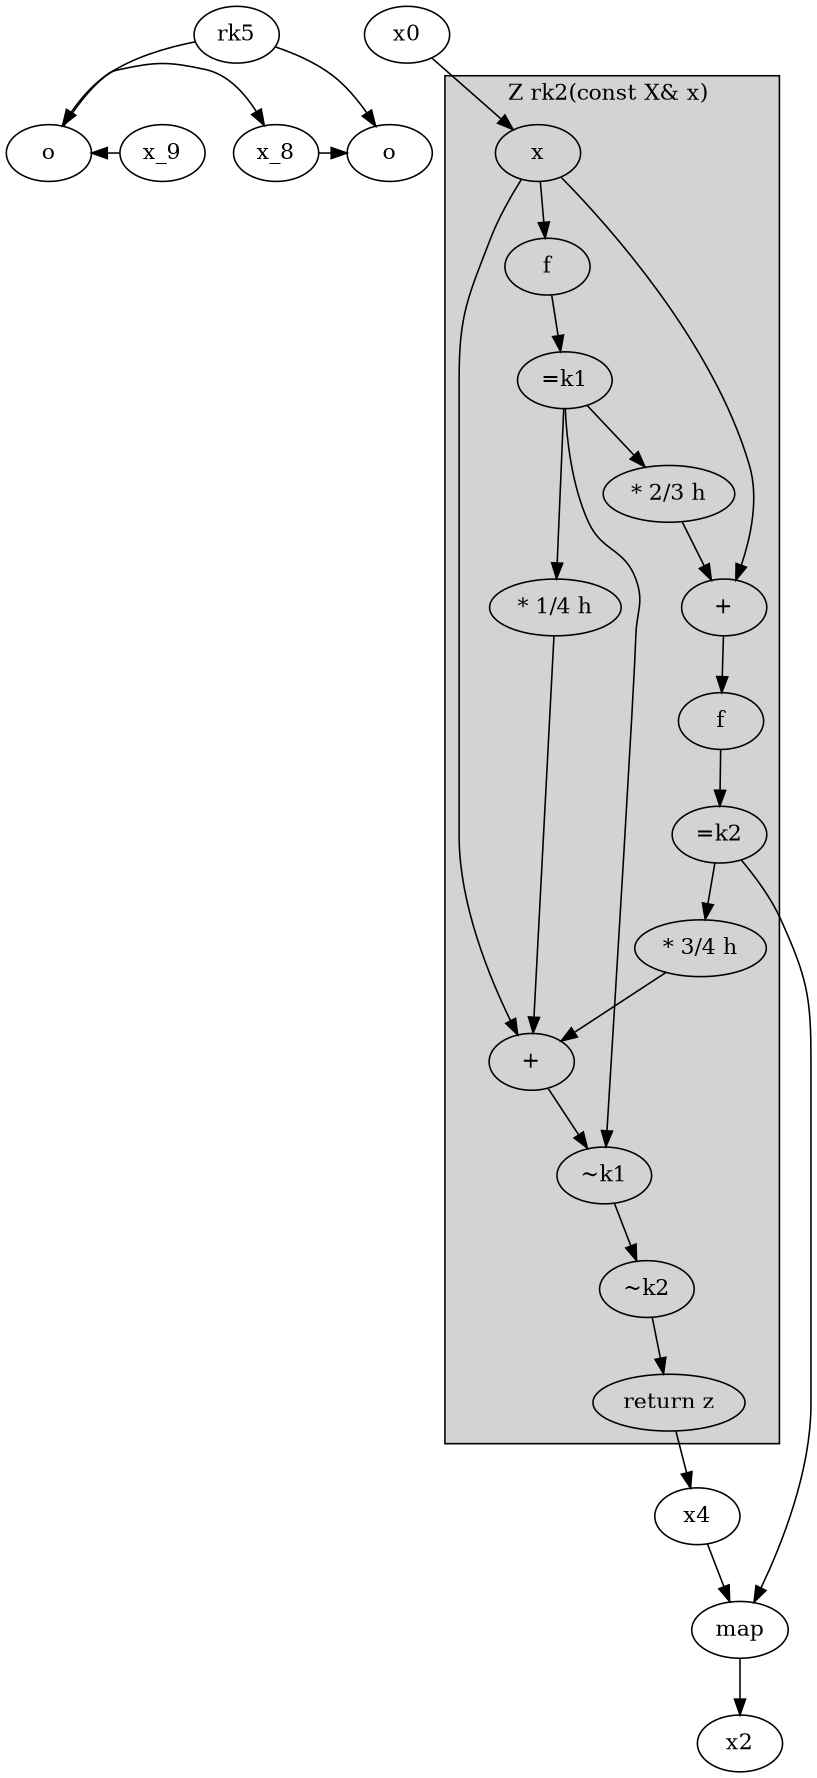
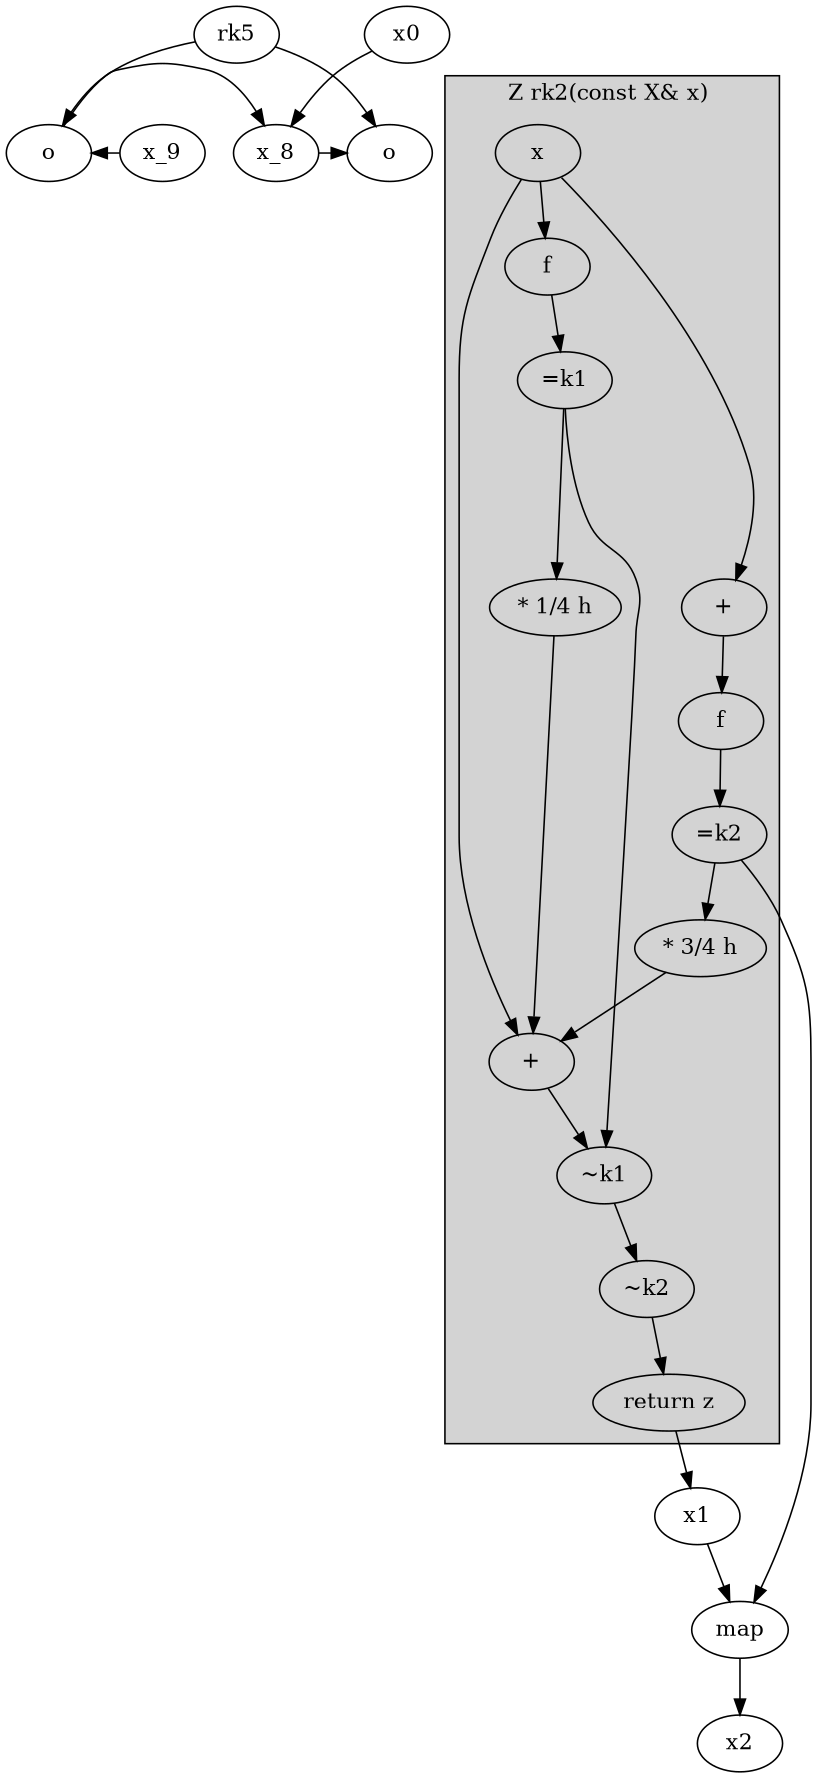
  digraph {
    rankdir=TB
    n1 [label=o]
    n2 [label=x_8]
    n3 [label=o]
    n4 [label=x_9]
-   n5 [label="* 2/3 h"]
    n6 [label="+"]
    n7 [label="* 3/4 h"]
    n8 [label="+"]
    n9 [label="* 1/4 h"]
    n10 [label=f]
    n11 [label="=k2"]
    n12 [label="~k1"]
    n13 [label="=k1"]
    n14 [label="~k2"]
    n15 [label="return z"]
    x
    f
    map
-   x1 [label=x4]
+   x1
    x2
    x0
    n22 [label=rk5]
    subgraph sub_1 {
      rank=same
      n1
      n2
      n3
      n4
    }
    subgraph cluster_2 {
      fillcolor=lightgrey
      label="Z rk2(const X& x) "
      style=filled
-     n5
      n6
      n7
      n8
      n9
      n10
      n11
      n12
      n13
      n14
      n15
      x
      f
    }
    n1 -> n2
    n2 -> n3
    n4 -> n1
-   n5 -> n6
    n6 -> n10
    n7 -> n8
    n8 -> n12
    n9 -> n8
    n10 -> n11
    n11 -> n7
    n11 -> map
    n12 -> n14
-   n13 -> n5
    n13 -> n9
    n13 -> n12
    n14 -> n15
    n15 -> x1
    x -> n6
    x -> n8
    x -> f
    f -> n13
    map -> x2
    x1 -> map
-   x0 -> x
+   x0 -> n2
    n22 -> n1
    n22 -> n3
  }
